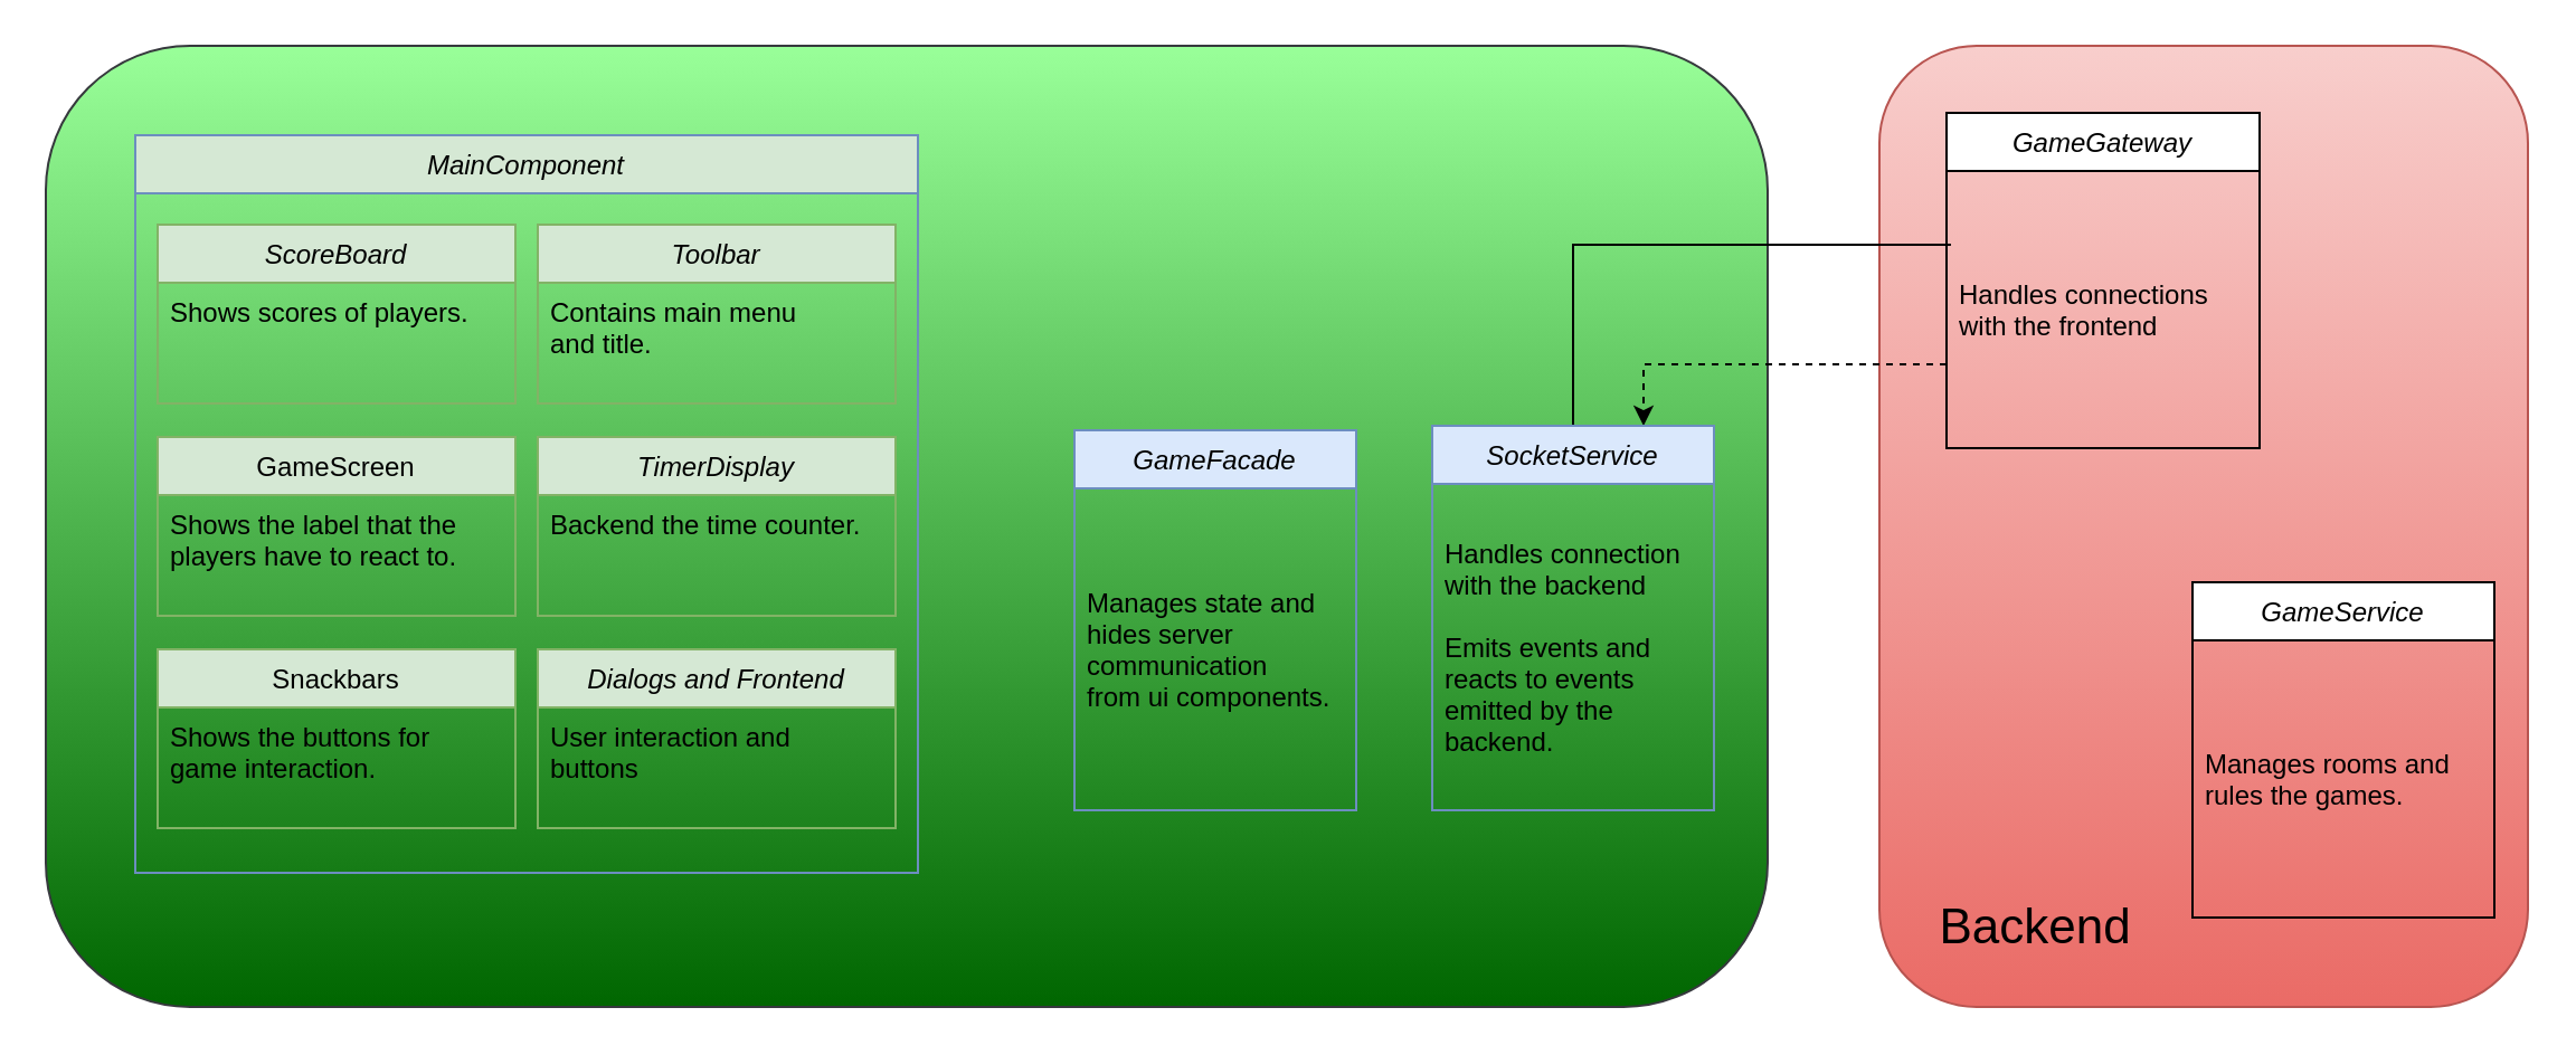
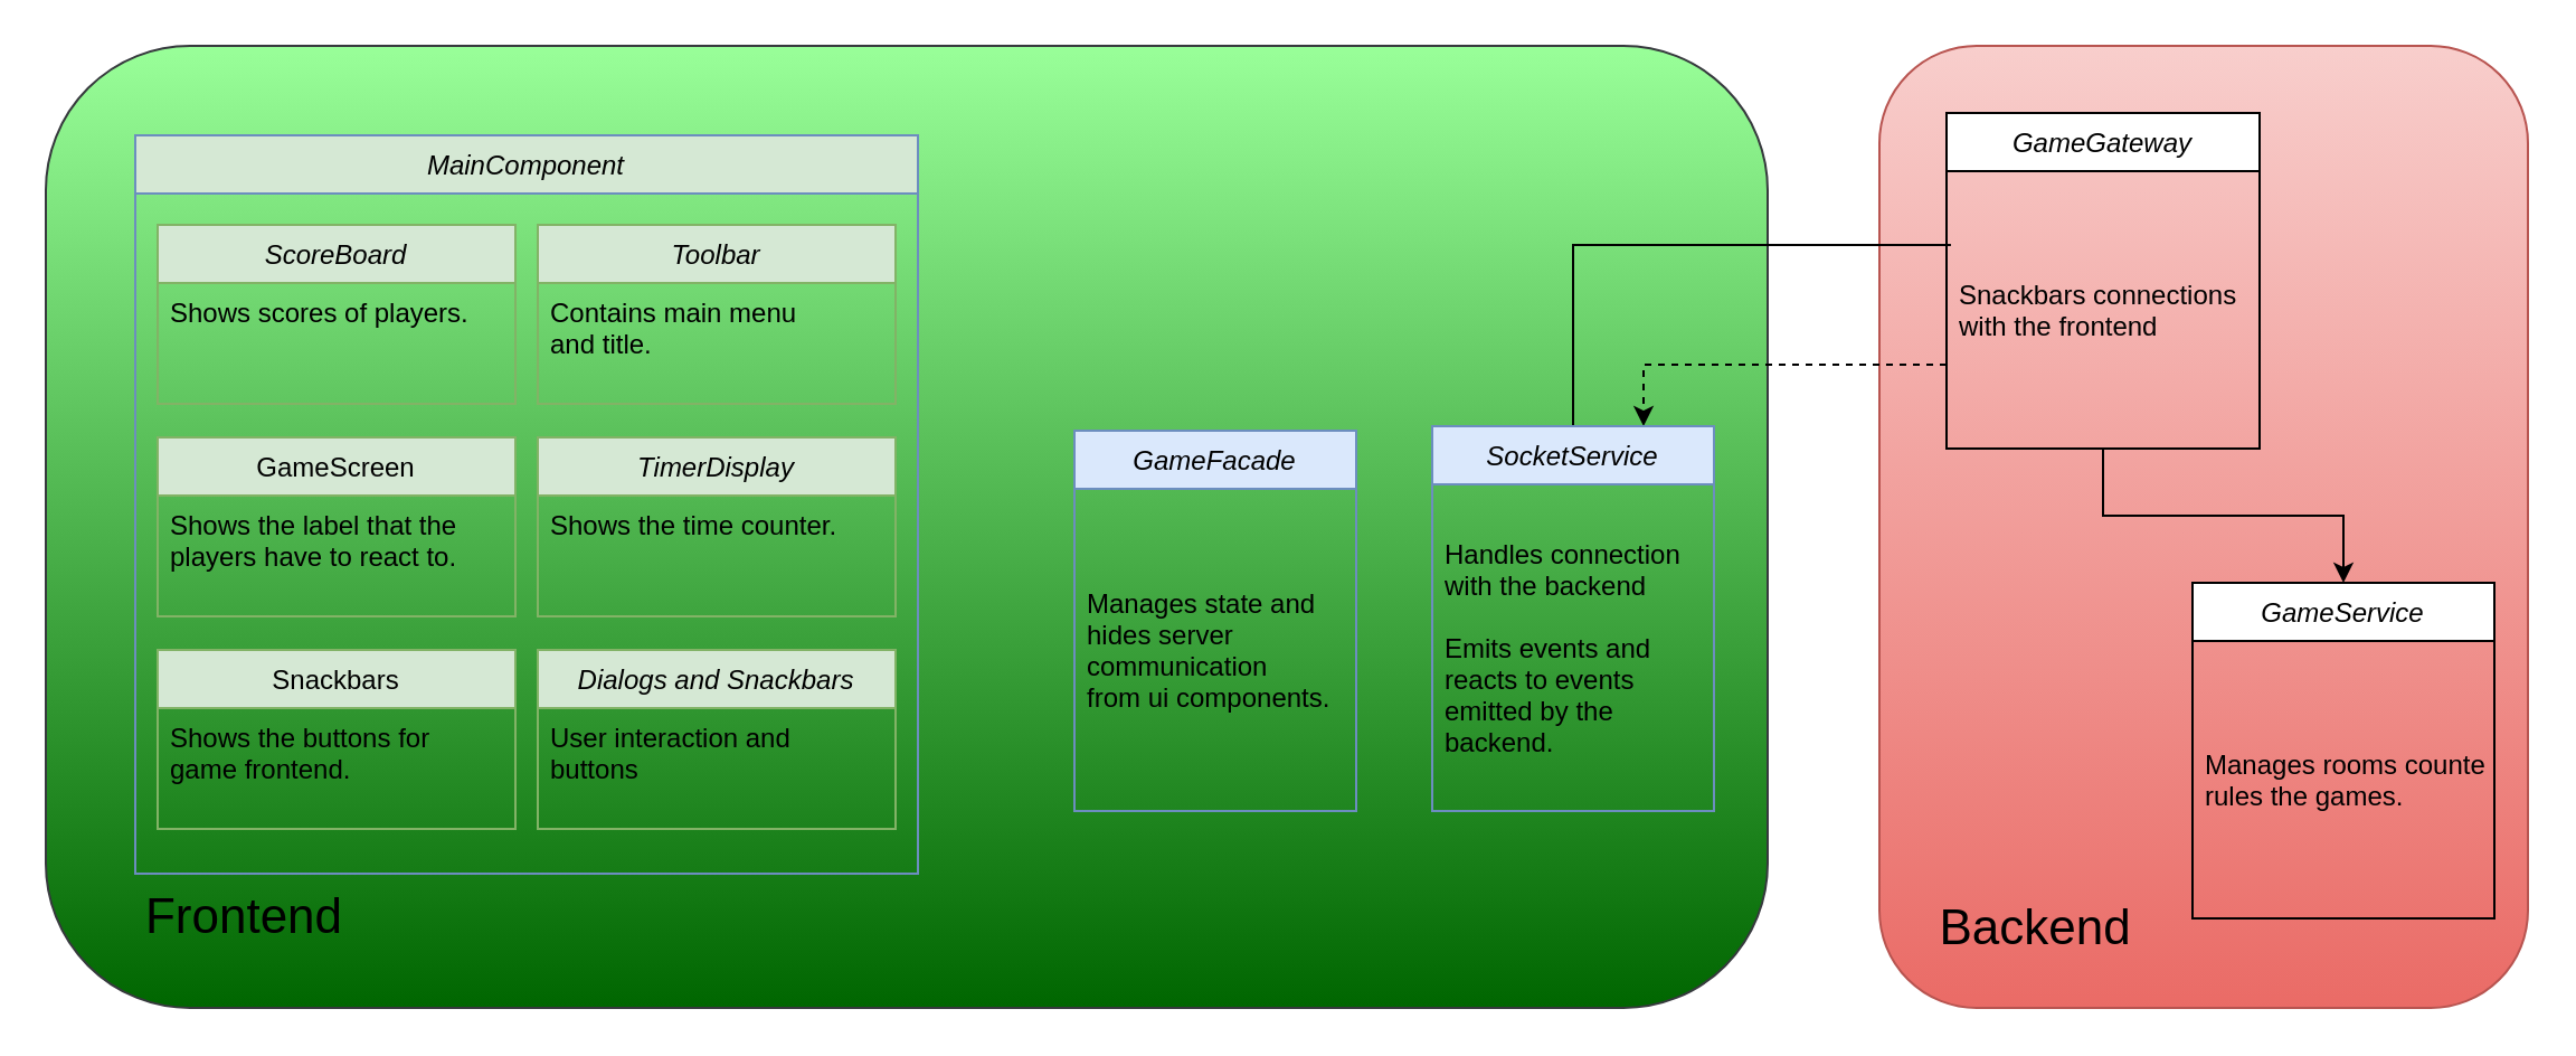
  <mxCell id="0" />
  <mxCell id="1" parent="0" />
  <mxCell id="2" value="" style="rounded=1;whiteSpace=wrap;html=1;fillColor=#f8cecc;strokeColor=#b85450;glass=0;shadow=0;sketch=0;gradientColor=#ea6b66;" parent="1" vertex="1"><mxGeometry x="840" y="20" width="290" height="430" as="geometry" /></mxCell>
  <mxCell id="3" value="" style="rounded=1;whiteSpace=wrap;html=1;glass=0;shadow=0;sketch=0;strokeColor=#36393d;gradientDirection=south;gradientColor=#006600;fillColor=#99FF99;" parent="1" vertex="1"><mxGeometry x="20" y="20" width="770" height="430" as="geometry" /></mxCell>
+ <mxCell id="4" value="Frontend" style="rounded=0;whiteSpace=wrap;html=1;shadow=0;glass=0;sketch=0;fontSize=22;fillColor=none;strokeColor=none;" parent="1" vertex="1"><mxGeometry x="49" y="390" width="120" height="40" as="geometry" /></mxCell>
  <mxCell id="5" value="Backend" style="rounded=0;whiteSpace=wrap;html=1;shadow=0;glass=0;sketch=0;fontSize=22;fillColor=none;strokeColor=none;" parent="1" vertex="1"><mxGeometry x="850" y="395" width="120" height="40" as="geometry" /></mxCell>
  <mxCell id="6" value="GameService" style="swimlane;fontStyle=2;align=center;verticalAlign=top;childLayout=stackLayout;horizontal=1;startSize=26;horizontalStack=0;resizeParent=1;resizeLast=0;collapsible=1;marginBottom=0;rounded=0;shadow=0;strokeWidth=1;fillColor=#FFFFFF;fontColor=#000000;" parent="1" vertex="1"><mxGeometry x="980" y="260" width="135" height="150" as="geometry"><mxRectangle x="570" y="150" width="160" height="26" as="alternateBounds" /></mxGeometry></mxCell>
- <mxCell id="7" value="Manages rooms and &#10;rules the games." style="text;align=left;verticalAlign=middle;spacingLeft=4;spacingRight=4;overflow=hidden;rotatable=0;points=[[0,0.5],[1,0.5]];portConstraint=eastwest;fontColor=#000000;" parent="6" vertex="1"><mxGeometry y="26" width="135" height="124" as="geometry" /></mxCell>
+ <mxCell id="7" value="Manages rooms counter &#10;rules the games." style="text;align=left;verticalAlign=middle;spacingLeft=4;spacingRight=4;overflow=hidden;rotatable=0;points=[[0,0.5],[1,0.5]];portConstraint=eastwest;fontColor=#000000;" parent="6" vertex="1"><mxGeometry y="26" width="135" height="124" as="geometry" /></mxCell>
  <mxCell id="8" style="edgeStyle=orthogonalEdgeStyle;rounded=0;orthogonalLoop=1;jettySize=auto;html=1;exitX=0;exitY=0.75;exitDx=0;exitDy=0;entryX=0.75;entryY=0;entryDx=0;entryDy=0;strokeColor=#000000;dashed=1;" parent="1" source="10" target="13" edge="1"><mxGeometry relative="1" as="geometry" /></mxCell>
+ <mxCell id="9" style="edgeStyle=orthogonalEdgeStyle;rounded=0;orthogonalLoop=1;jettySize=auto;html=1;exitX=0.5;exitY=1;exitDx=0;exitDy=0;entryX=0.5;entryY=0;entryDx=0;entryDy=0;strokeColor=#000000;" parent="1" source="10" target="6" edge="1"><mxGeometry relative="1" as="geometry" /></mxCell>
  <mxCell id="10" value="GameGateway" style="swimlane;fontStyle=2;align=center;verticalAlign=top;childLayout=stackLayout;horizontal=1;startSize=26;horizontalStack=0;resizeParent=1;resizeLast=0;collapsible=1;marginBottom=0;rounded=0;shadow=0;strokeWidth=1;fillColor=#FFFFFF;fontColor=#000000;" parent="1" vertex="1"><mxGeometry x="870" y="50" width="140" height="150" as="geometry"><mxRectangle x="570" y="150" width="160" height="26" as="alternateBounds" /></mxGeometry></mxCell>
- <mxCell id="11" value="Handles connections &#10;with the frontend" style="text;align=left;verticalAlign=middle;spacingLeft=4;spacingRight=4;overflow=hidden;rotatable=0;points=[[0,0.5],[1,0.5]];portConstraint=eastwest;fontColor=#000000;" parent="10" vertex="1"><mxGeometry y="26" width="140" height="124" as="geometry" /></mxCell>
+ <mxCell id="11" value="Snackbars connections &#10;with the frontend" style="text;align=left;verticalAlign=middle;spacingLeft=4;spacingRight=4;overflow=hidden;rotatable=0;points=[[0,0.5],[1,0.5]];portConstraint=eastwest;fontColor=#000000;" parent="10" vertex="1"><mxGeometry y="26" width="140" height="124" as="geometry" /></mxCell>
  <mxCell id="12" style="edgeStyle=orthogonalEdgeStyle;rounded=0;orthogonalLoop=1;jettySize=auto;html=1;exitX=0.5;exitY=0;exitDx=0;exitDy=0;entryX=0.014;entryY=0.266;entryDx=0;entryDy=0;strokeColor=#000000;entryPerimeter=0;endArrow=none;" parent="1" source="13" target="11" edge="1"><mxGeometry relative="1" as="geometry" /></mxCell>
  <mxCell id="13" value="SocketService" style="swimlane;fontStyle=2;align=center;verticalAlign=top;childLayout=stackLayout;horizontal=1;startSize=26;horizontalStack=0;resizeParent=1;resizeLast=0;collapsible=1;marginBottom=0;rounded=0;shadow=0;strokeWidth=1;fillColor=#dae8fc;strokeColor=#6c8ebf;fontColor=#000000;" parent="1" vertex="1"><mxGeometry x="640" y="190" width="126" height="172" as="geometry"><mxRectangle x="280" y="150" width="160" height="26" as="alternateBounds" /></mxGeometry></mxCell>
  <mxCell id="14" value="Handles connection &#10;with the backend&#10;&#10;Emits events and &#10;reacts to events &#10;emitted by the &#10;backend." style="text;align=left;verticalAlign=middle;spacingLeft=4;spacingRight=4;overflow=hidden;rotatable=0;points=[[0,0.5],[1,0.5]];portConstraint=eastwest;direction=south;horizontal=1;fontColor=#000000;" parent="13" vertex="1"><mxGeometry y="26" width="126" height="146" as="geometry" /></mxCell>
  <mxCell id="15" value="MainComponent" style="swimlane;fontStyle=2;align=center;verticalAlign=top;childLayout=stackLayout;horizontal=1;startSize=26;horizontalStack=0;resizeParent=1;resizeLast=0;collapsible=1;marginBottom=0;rounded=0;shadow=0;strokeWidth=1;strokeColor=#6c8ebf;fontColor=#000000;fillColor=#D5E8D4;" parent="1" vertex="1"><mxGeometry x="60" y="60" width="350" height="330" as="geometry"><mxRectangle x="280" y="150" width="160" height="26" as="alternateBounds" /></mxGeometry></mxCell>
  <mxCell id="16" value="ScoreBoard" style="swimlane;fontStyle=2;align=center;verticalAlign=top;childLayout=stackLayout;horizontal=1;startSize=26;horizontalStack=0;resizeParent=1;resizeLast=0;collapsible=1;marginBottom=0;rounded=0;shadow=0;strokeWidth=1;fillColor=#d5e8d4;strokeColor=#82b366;fontColor=#000000;" parent="1" vertex="1"><mxGeometry x="70" y="100" width="160" height="80" as="geometry"><mxRectangle x="230" y="140" width="160" height="26" as="alternateBounds" /></mxGeometry></mxCell>
  <mxCell id="17" value="Shows scores of players." style="text;align=left;verticalAlign=top;spacingLeft=4;spacingRight=4;overflow=hidden;rotatable=0;points=[[0,0.5],[1,0.5]];portConstraint=eastwest;fontColor=#000000;" parent="16" vertex="1"><mxGeometry y="26" width="160" height="26" as="geometry" /></mxCell>
  <mxCell id="18" value="GameScreen" style="swimlane;fontStyle=0;align=center;verticalAlign=top;childLayout=stackLayout;horizontal=1;startSize=26;horizontalStack=0;resizeParent=1;resizeLast=0;collapsible=1;marginBottom=0;rounded=0;shadow=0;strokeWidth=1;fillColor=#d5e8d4;strokeColor=#82b366;fontColor=#000000;" parent="1" vertex="1"><mxGeometry x="70" y="195" width="160" height="80" as="geometry"><mxRectangle x="130" y="380" width="160" height="26" as="alternateBounds" /></mxGeometry></mxCell>
  <mxCell id="19" value="Shows the label that the&#10;players have to react to." style="text;align=left;verticalAlign=top;spacingLeft=4;spacingRight=4;overflow=hidden;rotatable=0;points=[[0,0.5],[1,0.5]];portConstraint=eastwest;fontColor=#000000;" parent="18" vertex="1"><mxGeometry y="26" width="160" height="44" as="geometry" /></mxCell>
  <mxCell id="20" value="Snackbars" style="swimlane;fontStyle=0;align=center;verticalAlign=top;childLayout=stackLayout;horizontal=1;startSize=26;horizontalStack=0;resizeParent=1;resizeLast=0;collapsible=1;marginBottom=0;rounded=0;shadow=0;strokeWidth=1;fillColor=#d5e8d4;strokeColor=#82b366;fontColor=#000000;" parent="1" vertex="1"><mxGeometry x="70" y="290" width="160" height="80" as="geometry"><mxRectangle x="340" y="380" width="170" height="26" as="alternateBounds" /></mxGeometry></mxCell>
- <mxCell id="21" value="Shows the buttons for &#10;game interaction." style="text;align=left;verticalAlign=top;spacingLeft=4;spacingRight=4;overflow=hidden;rotatable=0;points=[[0,0.5],[1,0.5]];portConstraint=eastwest;fontColor=#000000;" parent="20" vertex="1"><mxGeometry y="26" width="160" height="44" as="geometry" /></mxCell>
+ <mxCell id="21" value="Shows the buttons for &#10;game frontend." style="text;align=left;verticalAlign=top;spacingLeft=4;spacingRight=4;overflow=hidden;rotatable=0;points=[[0,0.5],[1,0.5]];portConstraint=eastwest;fontColor=#000000;" parent="20" vertex="1"><mxGeometry y="26" width="160" height="44" as="geometry" /></mxCell>
  <mxCell id="22" value="Toolbar" style="swimlane;fontStyle=2;align=center;verticalAlign=top;childLayout=stackLayout;horizontal=1;startSize=26;horizontalStack=0;resizeParent=1;resizeLast=0;collapsible=1;marginBottom=0;rounded=0;shadow=0;strokeWidth=1;fillColor=#d5e8d4;strokeColor=#82b366;fontColor=#000000;" parent="1" vertex="1"><mxGeometry x="240" y="100" width="160" height="80" as="geometry"><mxRectangle x="230" y="140" width="160" height="26" as="alternateBounds" /></mxGeometry></mxCell>
  <mxCell id="23" value="Contains main menu&#10;and title." style="text;align=left;verticalAlign=top;spacingLeft=4;spacingRight=4;overflow=hidden;rotatable=0;points=[[0,0.5],[1,0.5]];portConstraint=eastwest;fontColor=#000000;" parent="22" vertex="1"><mxGeometry y="26" width="160" height="44" as="geometry" /></mxCell>
  <mxCell id="24" value="TimerDisplay" style="swimlane;fontStyle=2;align=center;verticalAlign=top;childLayout=stackLayout;horizontal=1;startSize=26;horizontalStack=0;resizeParent=1;resizeLast=0;collapsible=1;marginBottom=0;rounded=0;shadow=0;strokeWidth=1;fillColor=#d5e8d4;strokeColor=#82b366;fontColor=#000000;" parent="1" vertex="1"><mxGeometry x="240" y="195" width="160" height="80" as="geometry"><mxRectangle x="230" y="140" width="160" height="26" as="alternateBounds" /></mxGeometry></mxCell>
- <mxCell id="25" value="Backend the time counter." style="text;align=left;verticalAlign=top;spacingLeft=4;spacingRight=4;overflow=hidden;rotatable=0;points=[[0,0.5],[1,0.5]];portConstraint=eastwest;fontColor=#000000;" parent="24" vertex="1"><mxGeometry y="26" width="160" height="44" as="geometry" /></mxCell>
- <mxCell id="26" value="Dialogs and Frontend" style="swimlane;fontStyle=2;align=center;verticalAlign=top;childLayout=stackLayout;horizontal=1;startSize=26;horizontalStack=0;resizeParent=1;resizeLast=0;collapsible=1;marginBottom=0;rounded=0;shadow=0;strokeWidth=1;fillColor=#d5e8d4;strokeColor=#82b366;fontColor=#000000;" parent="1" vertex="1"><mxGeometry x="240" y="290" width="160" height="80" as="geometry"><mxRectangle x="230" y="140" width="160" height="26" as="alternateBounds" /></mxGeometry></mxCell>
+ <mxCell id="25" value="Shows the time counter." style="text;align=left;verticalAlign=top;spacingLeft=4;spacingRight=4;overflow=hidden;rotatable=0;points=[[0,0.5],[1,0.5]];portConstraint=eastwest;fontColor=#000000;" parent="24" vertex="1"><mxGeometry y="26" width="160" height="44" as="geometry" /></mxCell>
+ <mxCell id="26" value="Dialogs and Snackbars" style="swimlane;fontStyle=2;align=center;verticalAlign=top;childLayout=stackLayout;horizontal=1;startSize=26;horizontalStack=0;resizeParent=1;resizeLast=0;collapsible=1;marginBottom=0;rounded=0;shadow=0;strokeWidth=1;fillColor=#d5e8d4;strokeColor=#82b366;fontColor=#000000;" parent="1" vertex="1"><mxGeometry x="240" y="290" width="160" height="80" as="geometry"><mxRectangle x="230" y="140" width="160" height="26" as="alternateBounds" /></mxGeometry></mxCell>
  <mxCell id="27" value="User interaction and &#10;buttons" style="text;align=left;verticalAlign=top;spacingLeft=4;spacingRight=4;overflow=hidden;rotatable=0;points=[[0,0.5],[1,0.5]];portConstraint=eastwest;fontColor=#000000;" parent="26" vertex="1"><mxGeometry y="26" width="160" height="44" as="geometry" /></mxCell>
  <mxCell id="28" value="GameFacade" style="swimlane;fontStyle=2;align=center;verticalAlign=top;childLayout=stackLayout;horizontal=1;startSize=26;horizontalStack=0;resizeParent=1;resizeLast=0;collapsible=1;marginBottom=0;rounded=0;shadow=0;strokeWidth=1;fillColor=#dae8fc;strokeColor=#6c8ebf;fontColor=#000000;" parent="1" vertex="1"><mxGeometry x="480" y="192" width="126" height="170" as="geometry"><mxRectangle x="280" y="150" width="160" height="26" as="alternateBounds" /></mxGeometry></mxCell>
  <mxCell id="29" value="Manages state and&#10;hides server &#10;communication&#10;from ui components." style="text;align=left;verticalAlign=middle;spacingLeft=4;spacingRight=4;overflow=hidden;rotatable=0;points=[[0,0.5],[1,0.5]];portConstraint=eastwest;direction=south;horizontal=1;fontColor=#000000;" parent="28" vertex="1"><mxGeometry y="26" width="126" height="144" as="geometry" /></mxCell>
